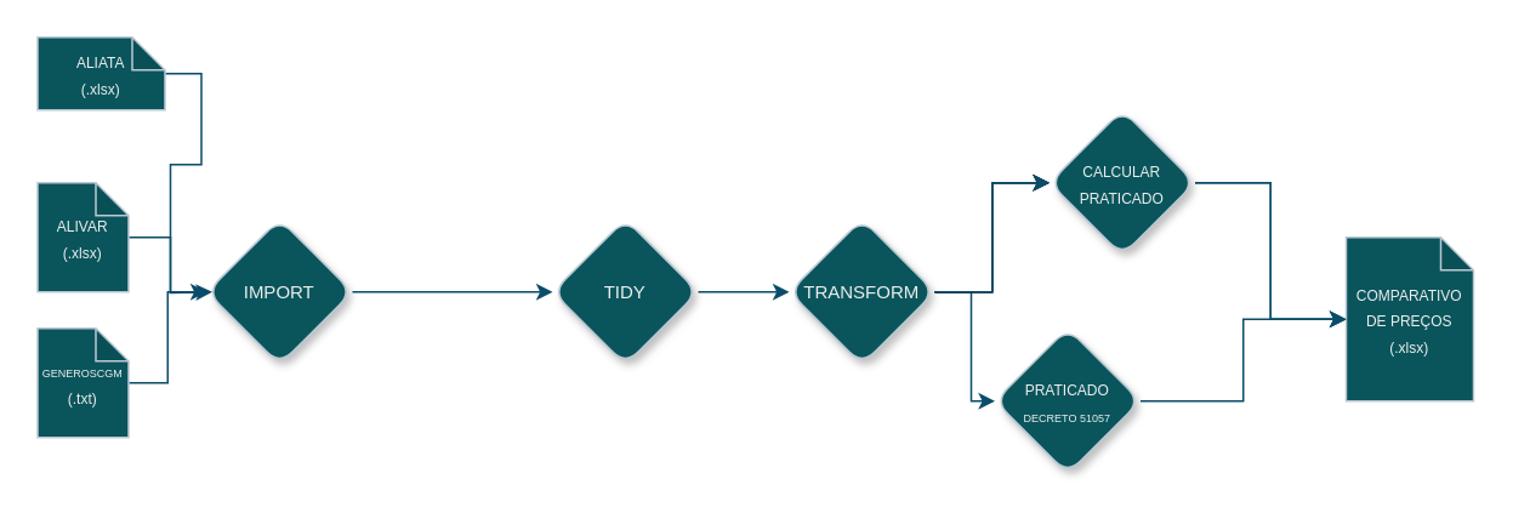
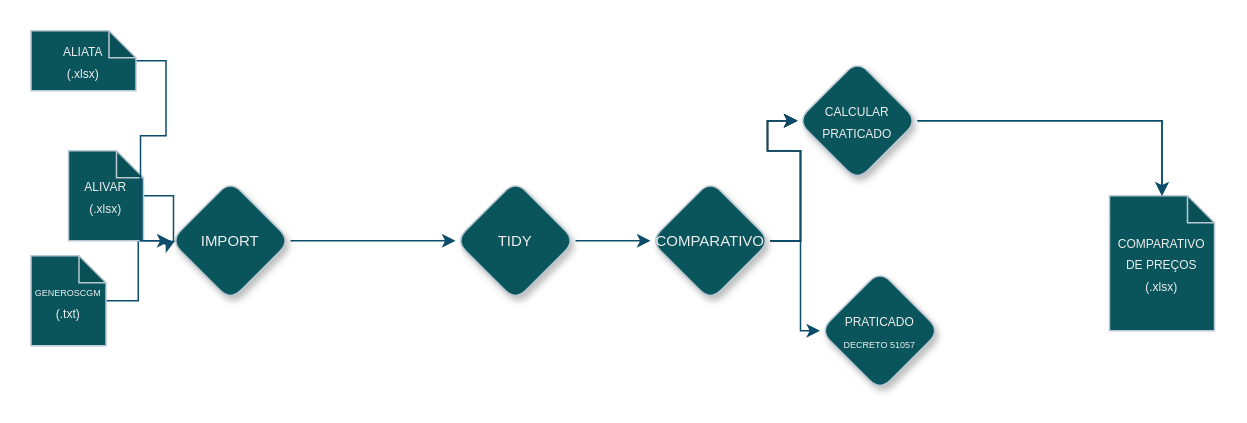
  <mxCell id="0" />
  <mxCell id="1" parent="0" />
  <mxCell id="2" style="edgeStyle=orthogonalEdgeStyle;rounded=0;orthogonalLoop=1;jettySize=auto;html=1;entryX=0;entryY=0.5;entryDx=0;entryDy=0;labelBackgroundColor=none;strokeColor=#0B4D6A;fontColor=default;endArrow=none;" parent="1" source="3" target="9" edge="1"><mxGeometry relative="1" as="geometry" /></mxCell>
- <mxCell id="3" value="&lt;font style=&quot;&quot;&gt;&lt;font style=&quot;&quot;&gt;&lt;span style=&quot;font-size: 6px;&quot;&gt;GENEROSCGM&lt;/span&gt;&lt;br&gt;&lt;font style=&quot;font-size: 8px;&quot;&gt;(.txt)&lt;/font&gt;&lt;/font&gt;&lt;br&gt;&lt;/font&gt;" style="shape=note;whiteSpace=wrap;html=1;backgroundOutline=1;darkOpacity=0.05;size=18;labelBackgroundColor=none;fillColor=#09555B;strokeColor=#BAC8D3;fontColor=#EEEEEE;" parent="1" vertex="1"><mxGeometry x="20" y="180" width="50" height="60" as="geometry" /></mxCell>
+ <mxCell id="3" value="&lt;font style=&quot;&quot;&gt;&lt;font style=&quot;&quot;&gt;&lt;span style=&quot;font-size: 6px;&quot;&gt;GENEROSCGM&lt;/span&gt;&lt;br&gt;&lt;font style=&quot;font-size: 8px;&quot;&gt;(.txt)&lt;/font&gt;&lt;/font&gt;&lt;br&gt;&lt;/font&gt;" style="shape=note;whiteSpace=wrap;html=1;backgroundOutline=1;darkOpacity=0.05;size=18;labelBackgroundColor=none;fillColor=#09555B;strokeColor=#BAC8D3;fontColor=#EEEEEE;" parent="1" vertex="1"><mxGeometry x="20" y="170" width="50" height="60" as="geometry" /></mxCell>
  <mxCell id="4" style="edgeStyle=orthogonalEdgeStyle;rounded=0;orthogonalLoop=1;jettySize=auto;html=1;labelBackgroundColor=none;strokeColor=#0B4D6A;fontColor=default;" parent="1" source="5" edge="1"><mxGeometry relative="1" as="geometry"><mxPoint x="116" y="160" as="targetPoint" /></mxGeometry></mxCell>
- <mxCell id="5" value="&lt;font style=&quot;font-size: 8px;&quot;&gt;ALIVAR&lt;br&gt;(.xlsx)&lt;br&gt;&lt;/font&gt;" style="shape=note;whiteSpace=wrap;html=1;backgroundOutline=1;darkOpacity=0.05;size=18;labelBackgroundColor=none;fillColor=#09555B;strokeColor=#BAC8D3;fontColor=#EEEEEE;" parent="1" vertex="1"><mxGeometry x="20" y="100" width="50" height="60" as="geometry" /></mxCell>
+ <mxCell id="5" value="&lt;font style=&quot;font-size: 8px;&quot;&gt;ALIVAR&lt;br&gt;(.xlsx)&lt;br&gt;&lt;/font&gt;" style="shape=note;whiteSpace=wrap;html=1;backgroundOutline=1;darkOpacity=0.05;size=18;labelBackgroundColor=none;fillColor=#09555B;strokeColor=#BAC8D3;fontColor=#EEEEEE;" parent="1" vertex="1"><mxGeometry x="45" y="100" width="50" height="60" as="geometry" /></mxCell>
  <mxCell id="6" style="edgeStyle=orthogonalEdgeStyle;rounded=0;orthogonalLoop=1;jettySize=auto;html=1;entryX=0;entryY=0.5;entryDx=0;entryDy=0;labelBackgroundColor=none;strokeColor=#0B4D6A;fontColor=default;" parent="1" source="7" target="9" edge="1"><mxGeometry relative="1" as="geometry" /></mxCell>
  <mxCell id="7" value="&lt;font style=&quot;font-size: 8px;&quot;&gt;ALIATA&lt;br&gt;(.xlsx)&lt;br&gt;&lt;/font&gt;" style="shape=note;whiteSpace=wrap;html=1;backgroundOutline=1;darkOpacity=0.05;size=18;labelBackgroundColor=none;fillColor=#09555B;strokeColor=#BAC8D3;fontColor=#EEEEEE;shadow=0;" parent="1" vertex="1"><mxGeometry x="20" y="20" width="70" height="40" as="geometry" /></mxCell>
  <mxCell id="8" value="" style="edgeStyle=orthogonalEdgeStyle;rounded=0;orthogonalLoop=1;jettySize=auto;html=1;labelBackgroundColor=none;strokeColor=#0B4D6A;fontColor=default;" parent="1" source="9" target="11" edge="1"><mxGeometry relative="1" as="geometry" /></mxCell>
  <mxCell id="9" value="&lt;font style=&quot;font-size: 10px;&quot;&gt;IMPORT&lt;/font&gt;" style="rhombus;whiteSpace=wrap;html=1;labelBackgroundColor=none;fillColor=#09555B;strokeColor=#BAC8D3;fontColor=#EEEEEE;rounded=1;shadow=1;" parent="1" vertex="1"><mxGeometry x="113" y="120" width="80" height="80" as="geometry" /></mxCell>
  <mxCell id="10" value="" style="edgeStyle=orthogonalEdgeStyle;rounded=0;orthogonalLoop=1;jettySize=auto;html=1;labelBackgroundColor=none;strokeColor=#0B4D6A;fontColor=default;" parent="1" source="11" target="16" edge="1"><mxGeometry relative="1" as="geometry" /></mxCell>
  <mxCell id="11" value="&lt;font style=&quot;font-size: 10px;&quot;&gt;TIDY&lt;/font&gt;" style="rhombus;whiteSpace=wrap;html=1;labelBackgroundColor=none;fillColor=#09555B;strokeColor=#BAC8D3;fontColor=#EEEEEE;rounded=1;shadow=1;" parent="1" vertex="1"><mxGeometry x="303" y="120" width="80" height="80" as="geometry" /></mxCell>
  <mxCell id="12" value="" style="edgeStyle=orthogonalEdgeStyle;rounded=0;orthogonalLoop=1;jettySize=auto;html=1;labelBackgroundColor=none;strokeColor=#0B4D6A;fontColor=default;" parent="1" source="16" target="20" edge="1"><mxGeometry relative="1" as="geometry" /></mxCell>
  <mxCell id="13" style="edgeStyle=orthogonalEdgeStyle;rounded=0;orthogonalLoop=1;jettySize=auto;html=1;strokeColor=#0B4D6A;" parent="1" source="16" target="22" edge="1"><mxGeometry relative="1" as="geometry" /></mxCell>
  <mxCell id="14" style="edgeStyle=orthogonalEdgeStyle;rounded=0;orthogonalLoop=1;jettySize=auto;html=1;entryX=0;entryY=0.5;entryDx=0;entryDy=0;" parent="1" source="16" target="20" edge="1"><mxGeometry relative="1" as="geometry" /></mxCell>
  <mxCell id="15" style="edgeStyle=orthogonalEdgeStyle;rounded=0;orthogonalLoop=1;jettySize=auto;html=1;strokeColor=#0B4D6A;" parent="1" source="16" target="20" edge="1"><mxGeometry relative="1" as="geometry" /></mxCell>
- <mxCell id="16" value="&lt;font style=&quot;font-size: 10px;&quot;&gt;TRANSFORM&lt;/font&gt;" style="rhombus;whiteSpace=wrap;html=1;labelBackgroundColor=none;fillColor=#09555B;strokeColor=#BAC8D3;fontColor=#EEEEEE;rounded=1;shadow=1;" parent="1" vertex="1"><mxGeometry x="433" y="120" width="80" height="80" as="geometry" /></mxCell>
+ <mxCell id="16" value="&lt;font style=&quot;font-size: 10px;&quot;&gt;COMPARATIVO&lt;/font&gt;" style="rhombus;whiteSpace=wrap;html=1;labelBackgroundColor=none;fillColor=#09555B;strokeColor=#BAC8D3;fontColor=#EEEEEE;rounded=1;shadow=1;" parent="1" vertex="1"><mxGeometry x="433" y="120" width="80" height="80" as="geometry" /></mxCell>
  <mxCell id="17" value="&lt;font style=&quot;font-size: 8px;&quot;&gt;COMPARATIVO DE PREÇOS&lt;br&gt;(.xlsx)&lt;br&gt;&lt;/font&gt;" style="shape=note;whiteSpace=wrap;html=1;backgroundOutline=1;darkOpacity=0.05;size=18;labelBackgroundColor=none;fillColor=#09555B;strokeColor=#BAC8D3;fontColor=#EEEEEE;" parent="1" vertex="1"><mxGeometry x="739" y="130" width="70" height="90" as="geometry" /></mxCell>
  <mxCell id="18" value="" style="edgeStyle=orthogonalEdgeStyle;rounded=0;orthogonalLoop=1;jettySize=auto;html=1;labelBackgroundColor=none;strokeColor=#0B4D6A;fontColor=default;" parent="1" source="20" target="17" edge="1"><mxGeometry relative="1" as="geometry" /></mxCell>
  <mxCell id="19" style="edgeStyle=orthogonalEdgeStyle;rounded=0;orthogonalLoop=1;jettySize=auto;html=1;strokeColor=#0B4D6A;" parent="1" source="20" target="17" edge="1"><mxGeometry relative="1" as="geometry" /></mxCell>
- <mxCell id="20" value="&lt;font style=&quot;&quot;&gt;&lt;font style=&quot;font-size: 8px;&quot;&gt;CALCULAR&lt;br&gt;PRATICADO&lt;/font&gt;&lt;br&gt;&lt;/font&gt;" style="rhombus;whiteSpace=wrap;html=1;labelBackgroundColor=none;fillColor=#09555B;strokeColor=#BAC8D3;fontColor=#EEEEEE;rounded=1;shadow=1;" parent="1" vertex="1"><mxGeometry x="576" y="60" width="80" height="80" as="geometry" /></mxCell>
- <mxCell id="21" style="edgeStyle=orthogonalEdgeStyle;rounded=0;orthogonalLoop=1;jettySize=auto;html=1;strokeColor=#0B4D6A;" parent="1" source="22" target="17" edge="1"><mxGeometry relative="1" as="geometry" /></mxCell>
+ <mxCell id="20" value="&lt;font style=&quot;&quot;&gt;&lt;font style=&quot;font-size: 8px;&quot;&gt;CALCULAR&lt;br&gt;PRATICADO&lt;/font&gt;&lt;br&gt;&lt;/font&gt;" style="rhombus;whiteSpace=wrap;html=1;labelBackgroundColor=none;fillColor=#09555B;strokeColor=#BAC8D3;fontColor=#EEEEEE;rounded=1;shadow=1;" parent="1" vertex="1"><mxGeometry x="531" y="40" width="80" height="80" as="geometry" /></mxCell>
  <mxCell id="22" value="&lt;font style=&quot;&quot;&gt;&lt;font style=&quot;&quot;&gt;&lt;font style=&quot;font-size: 8px;&quot;&gt;PRATICADO&lt;/font&gt;&lt;br&gt;&lt;span style=&quot;font-size: 6px;&quot;&gt;DECRETO 51057&lt;/span&gt;&lt;/font&gt;&lt;br&gt;&lt;/font&gt;" style="rhombus;whiteSpace=wrap;html=1;labelBackgroundColor=none;fillColor=#09555B;strokeColor=#BAC8D3;fontColor=#EEEEEE;rounded=1;shadow=1;" parent="1" vertex="1"><mxGeometry x="546" y="180" width="80" height="80" as="geometry" /></mxCell>
